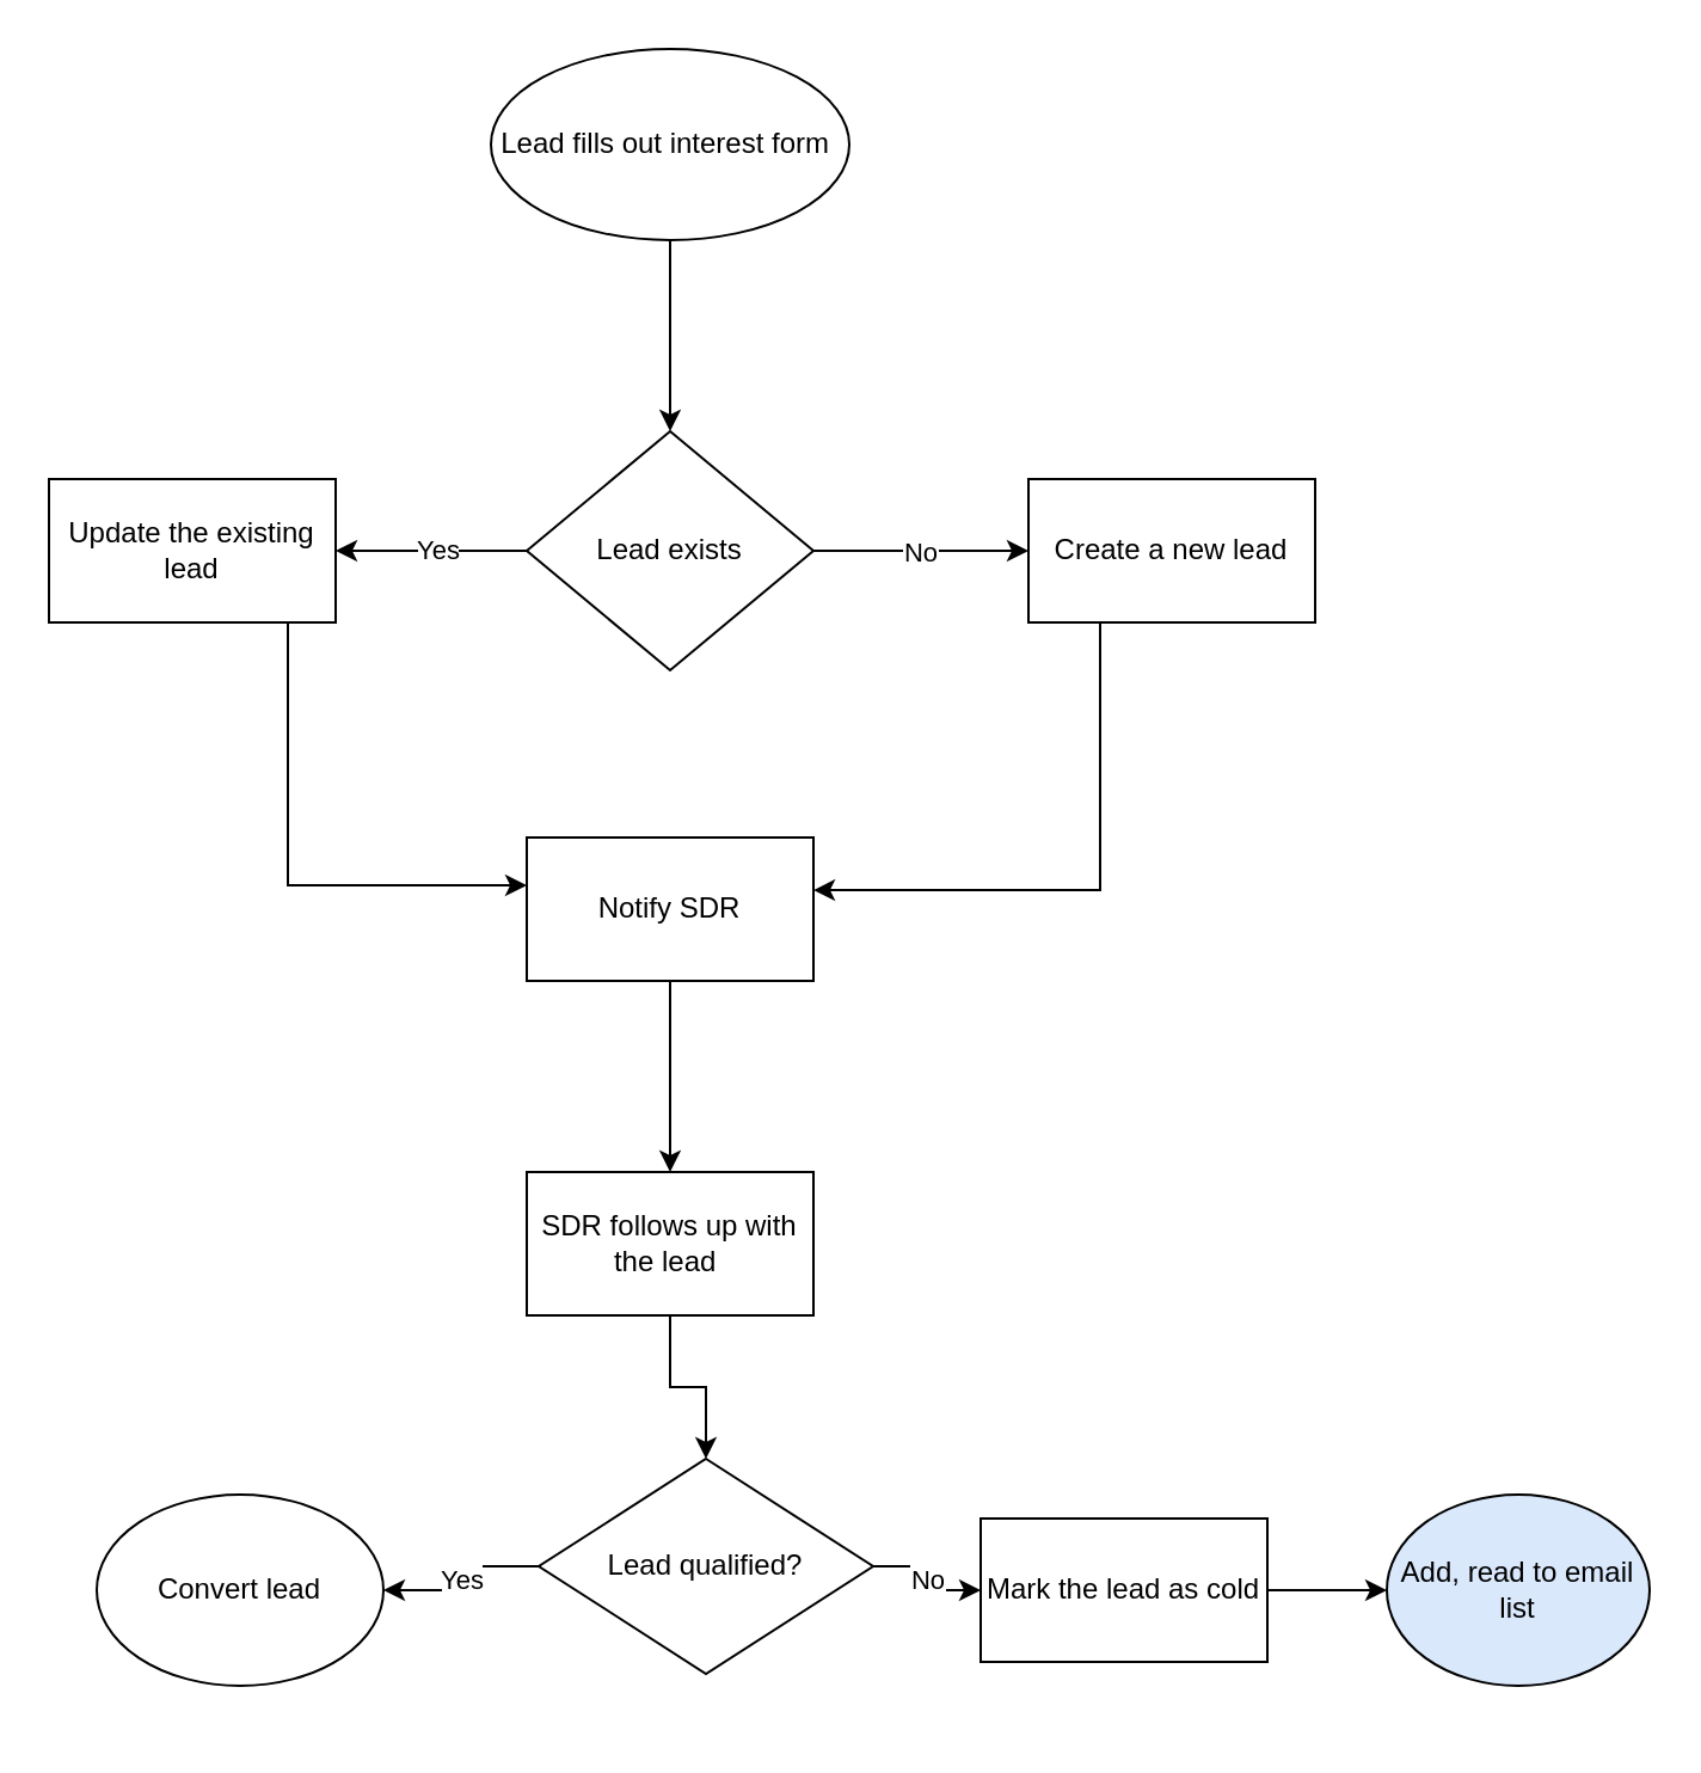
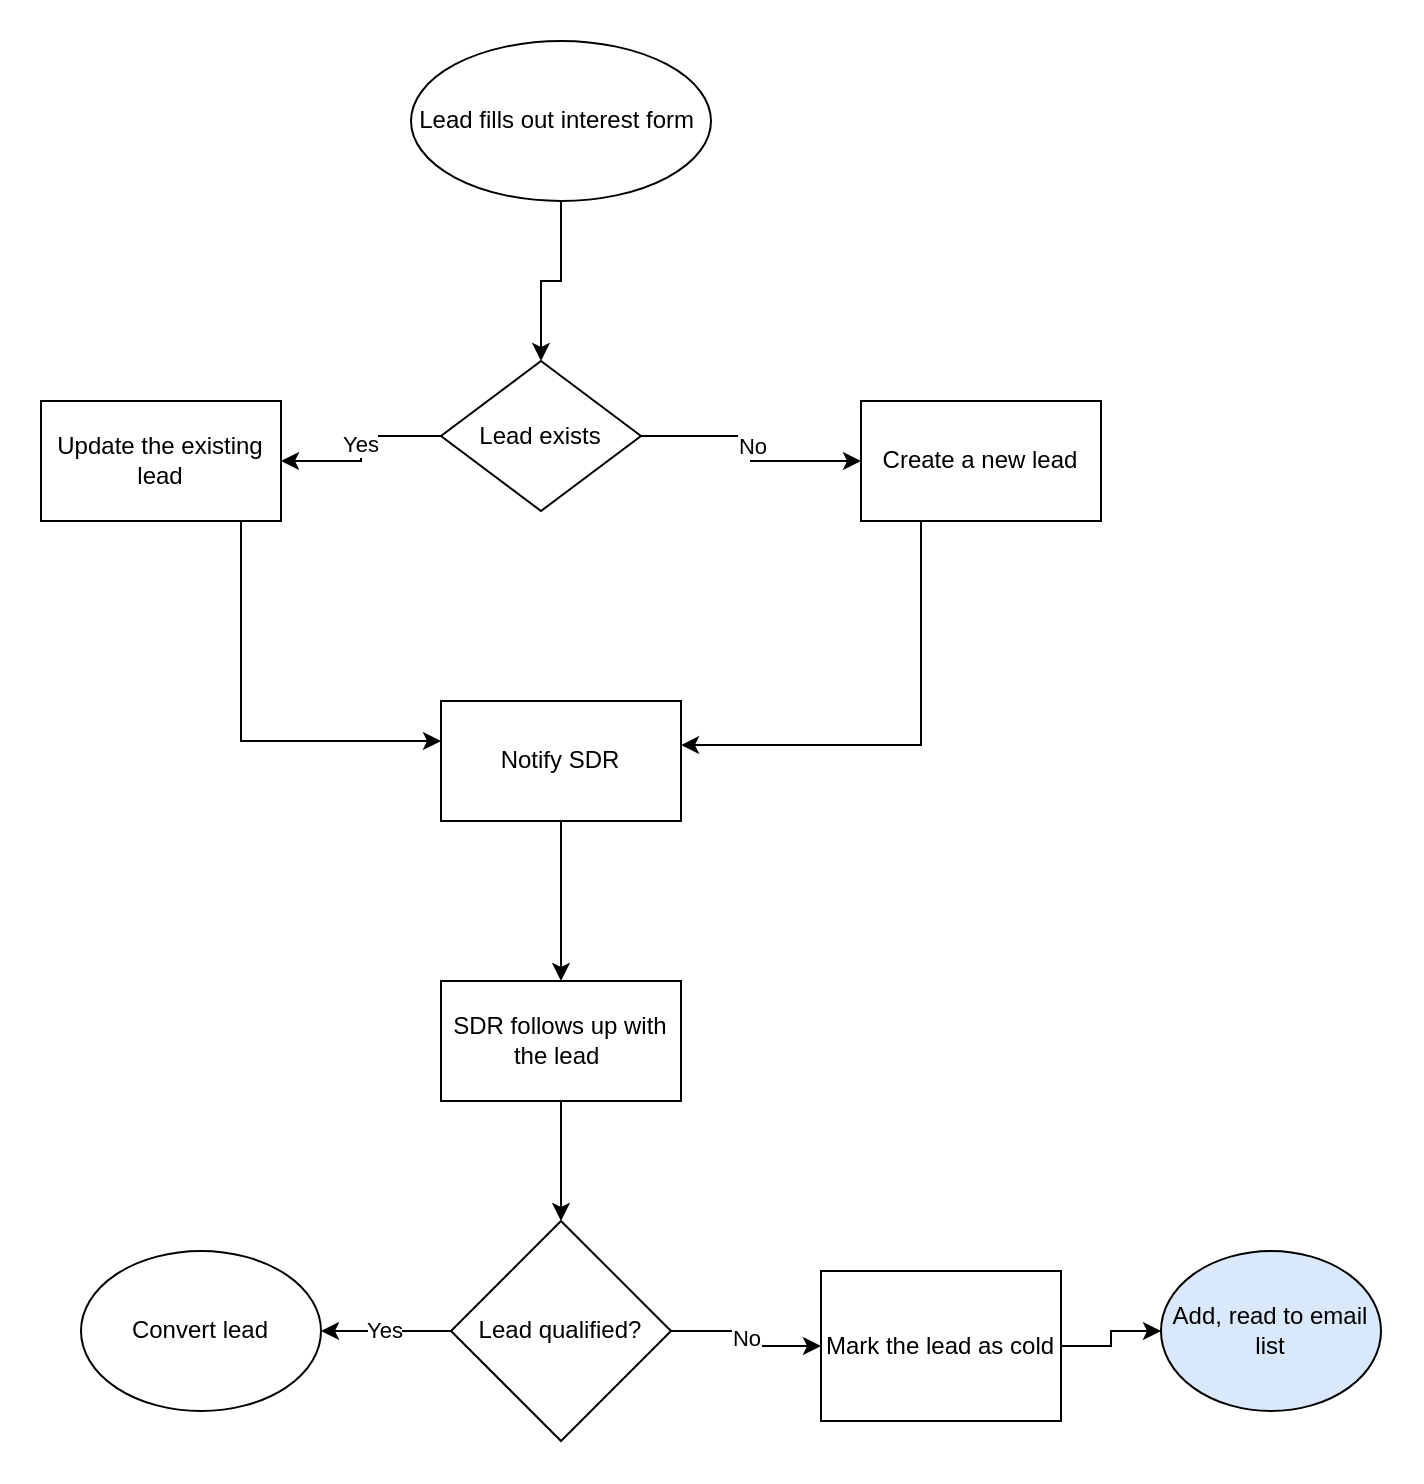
  <mxCell id="0" />
  <mxCell id="1" parent="0" />
  <mxCell id="2" value="" style="edgeStyle=orthogonalEdgeStyle;rounded=0;orthogonalLoop=1;jettySize=auto;html=1;" edge="1" parent="1" source="3" target="8"><mxGeometry relative="1" as="geometry" /></mxCell>
  <mxCell id="3" value="Lead fills out interest form&amp;nbsp;" style="ellipse;whiteSpace=wrap;html=1;" vertex="1" parent="1"><mxGeometry x="205" y="20" width="150" height="80" as="geometry" /></mxCell>
  <mxCell id="4" value="" style="edgeStyle=orthogonalEdgeStyle;rounded=0;orthogonalLoop=1;jettySize=auto;html=1;" edge="1" parent="1" source="8" target="9"><mxGeometry relative="1" as="geometry" /></mxCell>
  <mxCell id="5" value="No" style="edgeLabel;html=1;align=center;verticalAlign=middle;resizable=0;points=[];" vertex="1" connectable="0" parent="4"><mxGeometry x="-0.025" relative="1" as="geometry"><mxPoint as="offset" /></mxGeometry></mxCell>
  <mxCell id="6" value="" style="edgeStyle=orthogonalEdgeStyle;rounded=0;orthogonalLoop=1;jettySize=auto;html=1;" edge="1" parent="1" source="8" target="11"><mxGeometry relative="1" as="geometry" /></mxCell>
  <mxCell id="7" value="Yes" style="edgeLabel;html=1;align=center;verticalAlign=middle;resizable=0;points=[];" vertex="1" connectable="0" parent="6"><mxGeometry x="-0.04" y="-1" relative="1" as="geometry"><mxPoint as="offset" /></mxGeometry></mxCell>
- <mxCell id="8" value="Lead exists" style="rhombus;whiteSpace=wrap;html=1;" vertex="1" parent="1"><mxGeometry x="220" y="180" width="120" height="100" as="geometry" /></mxCell>
+ <mxCell id="8" value="Lead exists" style="rhombus;whiteSpace=wrap;html=1;" vertex="1" parent="1"><mxGeometry x="220" y="180" width="100" height="75" as="geometry" /></mxCell>
  <mxCell id="9" value="Create a new lead" style="whiteSpace=wrap;html=1;" vertex="1" parent="1"><mxGeometry x="430" y="200" width="120" height="60" as="geometry" /></mxCell>
  <mxCell id="10" value="" style="edgeStyle=orthogonalEdgeStyle;rounded=0;orthogonalLoop=1;jettySize=auto;html=1;" edge="1" parent="1" source="11" target="13"><mxGeometry relative="1" as="geometry"><Array as="points"><mxPoint x="120" y="370" /></Array></mxGeometry></mxCell>
  <mxCell id="11" value="Update the existing lead" style="whiteSpace=wrap;html=1;" vertex="1" parent="1"><mxGeometry x="20" y="200" width="120" height="60" as="geometry" /></mxCell>
  <mxCell id="12" value="" style="edgeStyle=orthogonalEdgeStyle;rounded=0;orthogonalLoop=1;jettySize=auto;html=1;" edge="1" parent="1" source="13" target="16"><mxGeometry relative="1" as="geometry" /></mxCell>
  <mxCell id="13" value="Notify SDR" style="whiteSpace=wrap;html=1;" vertex="1" parent="1"><mxGeometry x="220" y="350" width="120" height="60" as="geometry" /></mxCell>
  <mxCell id="14" style="edgeStyle=orthogonalEdgeStyle;rounded=0;orthogonalLoop=1;jettySize=auto;html=1;exitX=0.25;exitY=1;exitDx=0;exitDy=0;entryX=1;entryY=0.367;entryDx=0;entryDy=0;entryPerimeter=0;" edge="1" parent="1" source="9" target="13"><mxGeometry relative="1" as="geometry" /></mxCell>
  <mxCell id="15" value="" style="edgeStyle=orthogonalEdgeStyle;rounded=0;orthogonalLoop=1;jettySize=auto;html=1;" edge="1" parent="1" source="16" target="19"><mxGeometry relative="1" as="geometry" /></mxCell>
  <mxCell id="16" value="SDR follows up with the lead&amp;nbsp;" style="whiteSpace=wrap;html=1;" vertex="1" parent="1"><mxGeometry x="220" y="490" width="120" height="60" as="geometry" /></mxCell>
  <mxCell id="17" value="No" style="edgeStyle=orthogonalEdgeStyle;rounded=0;orthogonalLoop=1;jettySize=auto;html=1;" edge="1" parent="1" source="19" target="21"><mxGeometry relative="1" as="geometry" /></mxCell>
  <mxCell id="18" value="Yes" style="edgeStyle=orthogonalEdgeStyle;rounded=0;orthogonalLoop=1;jettySize=auto;html=1;" edge="1" parent="1" source="19" target="23"><mxGeometry relative="1" as="geometry" /></mxCell>
- <mxCell id="19" value="Lead qualified?" style="rhombus;whiteSpace=wrap;html=1;" vertex="1" parent="1"><mxGeometry x="225" y="610" width="140" height="90" as="geometry" /></mxCell>
+ <mxCell id="19" value="Lead qualified?" style="rhombus;whiteSpace=wrap;html=1;" vertex="1" parent="1"><mxGeometry x="225" y="610" width="110" height="110" as="geometry" /></mxCell>
  <mxCell id="20" value="" style="edgeStyle=orthogonalEdgeStyle;rounded=0;orthogonalLoop=1;jettySize=auto;html=1;" edge="1" parent="1" source="21" target="22"><mxGeometry relative="1" as="geometry" /></mxCell>
- <mxCell id="21" value="Mark the lead as cold" style="whiteSpace=wrap;html=1;" vertex="1" parent="1"><mxGeometry x="410" y="635" width="120" height="60" as="geometry" /></mxCell>
+ <mxCell id="21" value="Mark the lead as cold" style="whiteSpace=wrap;html=1;" vertex="1" parent="1"><mxGeometry x="410" y="635" width="120" height="75" as="geometry" /></mxCell>
  <mxCell id="22" value="Add, read to email list" style="ellipse;whiteSpace=wrap;html=1;fillColor=#dae8fc;" vertex="1" parent="1"><mxGeometry x="580" y="625" width="110" height="80" as="geometry" /></mxCell>
  <mxCell id="23" value="Convert lead" style="ellipse;whiteSpace=wrap;html=1;" vertex="1" parent="1"><mxGeometry x="40" y="625" width="120" height="80" as="geometry" /></mxCell>
